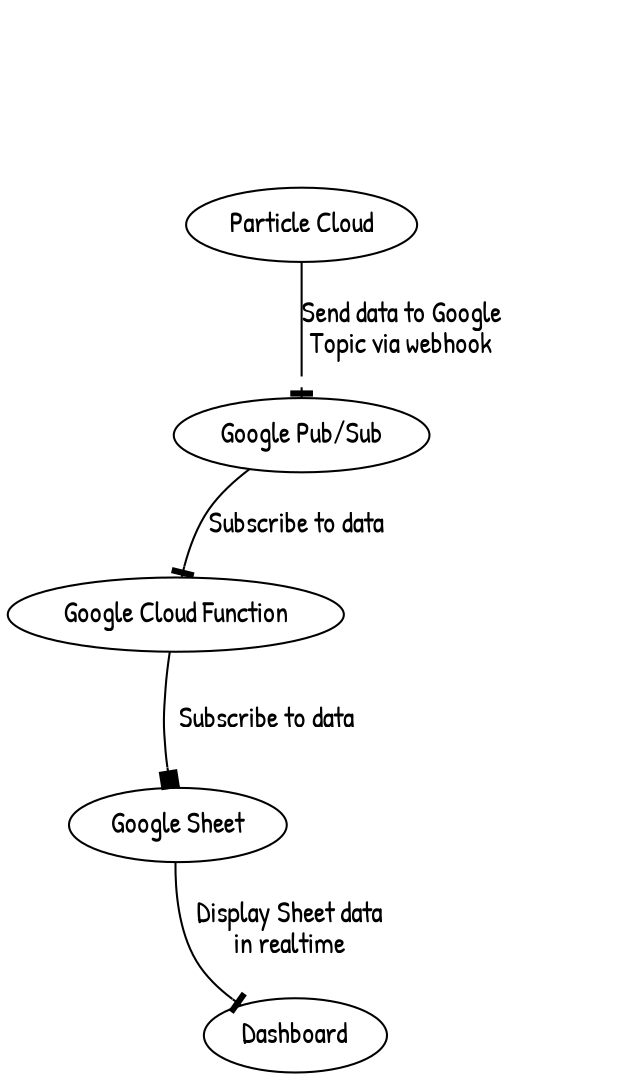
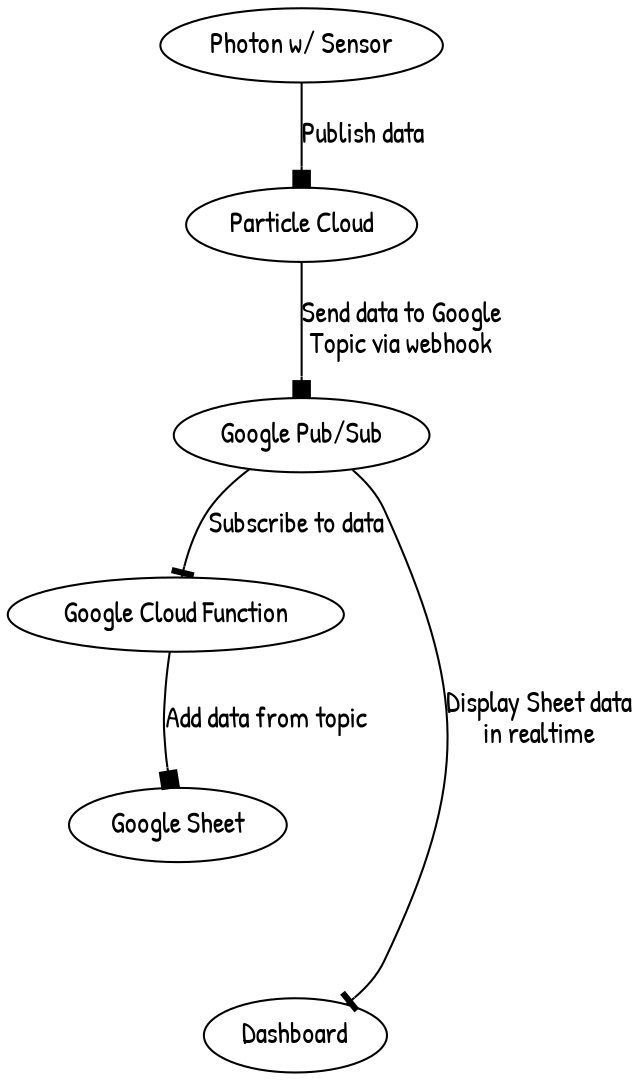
  digraph {
    fontname="Patrick Hand"
    node [fontname="Patrick Hand"]
    edge [arrowhead=box fontname="Patrick Hand"]
+   "Photon w/ Sensor"
    "Particle Cloud"
    "Google Pub/Sub"
    "Google Cloud Function"
    "Google Sheet"
    Dashboard
-   "Particle Cloud" -> "Google Pub/Sub" [arrowhead=tee label="Send data to Google\nTopic via webhook"]
+   "Photon w/ Sensor" -> "Particle Cloud" [label="Publish data"]
+   "Particle Cloud" -> "Google Pub/Sub" [label="Send data to Google\nTopic via webhook"]
    "Google Pub/Sub" -> "Google Cloud Function" [arrowhead=tee label="Subscribe to data"]
-   "Google Cloud Function" -> "Google Sheet" [label="Subscribe to data"]
-   "Google Sheet" -> Dashboard [arrowhead=tee label="Display Sheet data\nin realtime"]
+   "Google Cloud Function" -> "Google Sheet" [label="Add data from topic"]
+   "Google Pub/Sub" -> Dashboard [arrowhead=tee label="Display Sheet data\nin realtime"]
  }
